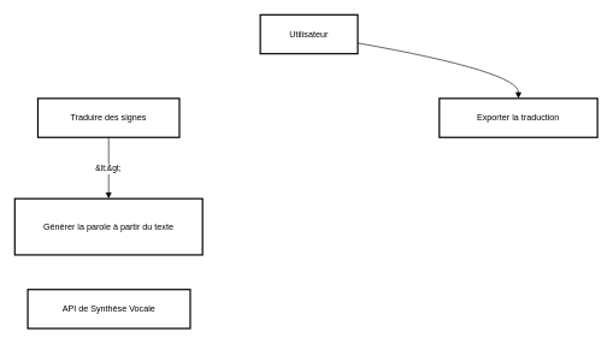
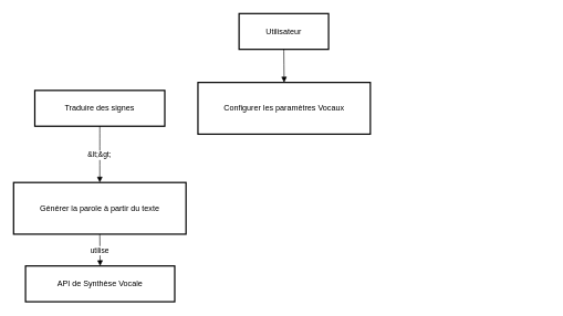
  <mxCell id="0" />
  <mxCell id="1" parent="0" />
  <mxCell id="2" value="Utilisateur" style="whiteSpace=wrap;strokeWidth=2;" vertex="1" parent="1"><mxGeometry x="360" y="20" width="135" height="54" as="geometry" /></mxCell>
  <mxCell id="3" value="Traduire des signes" style="whiteSpace=wrap;strokeWidth=2;" vertex="1" parent="1"><mxGeometry x="52" y="136" width="196" height="54" as="geometry" /></mxCell>
- <mxCell id="5" value="Exporter la traduction" style="whiteSpace=wrap;strokeWidth=2;" vertex="1" parent="1"><mxGeometry x="608" y="136" width="219" height="54" as="geometry" /></mxCell>
+ <mxCell id="4" value="Configurer les paramètres Vocaux" style="whiteSpace=wrap;strokeWidth=2;" vertex="1" parent="1"><mxGeometry x="298" y="124" width="260" height="78" as="geometry" /></mxCell>
  <mxCell id="6" value="Générer la parole à partir du texte" style="whiteSpace=wrap;strokeWidth=2;" vertex="1" parent="1"><mxGeometry x="20" y="275" width="260" height="78" as="geometry" /></mxCell>
  <mxCell id="7" value="API de Synthèse Vocale" style="whiteSpace=wrap;strokeWidth=2;" vertex="1" parent="1"><mxGeometry x="38" y="401" width="225" height="54" as="geometry" /></mxCell>
- <mxCell id="9" value="" style="curved=1;startArrow=none;endArrow=block;exitX=1.01;exitY=0.73;entryX=0.5;entryY=0;" edge="1" parent="1" source="2" target="5"><mxGeometry relative="1" as="geometry"><Array as="points"><mxPoint x="718" y="99" /></Array></mxGeometry></mxCell>
+ <mxCell id="8" value="" style="curved=1;startArrow=none;endArrow=block;exitX=0.5;exitY=1;entryX=0.5;entryY=0;" edge="1" parent="1" source="2" target="4"><mxGeometry relative="1" as="geometry"><Array as="points" /></mxGeometry></mxCell>
  <mxCell id="10" value="&amp;lt;&amp;gt;" style="curved=1;startArrow=none;endArrow=block;exitX=0.5;exitY=1;entryX=0.5;entryY=0;" edge="1" parent="1" source="3" target="6"><mxGeometry relative="1" as="geometry"><Array as="points" /></mxGeometry></mxCell>
+ <mxCell id="11" value="utilise" style="curved=1;startArrow=none;endArrow=block;exitX=0.5;exitY=1;entryX=0.5;entryY=0;" edge="1" parent="1" source="6" target="7"><mxGeometry relative="1" as="geometry"><Array as="points" /></mxGeometry></mxCell>
